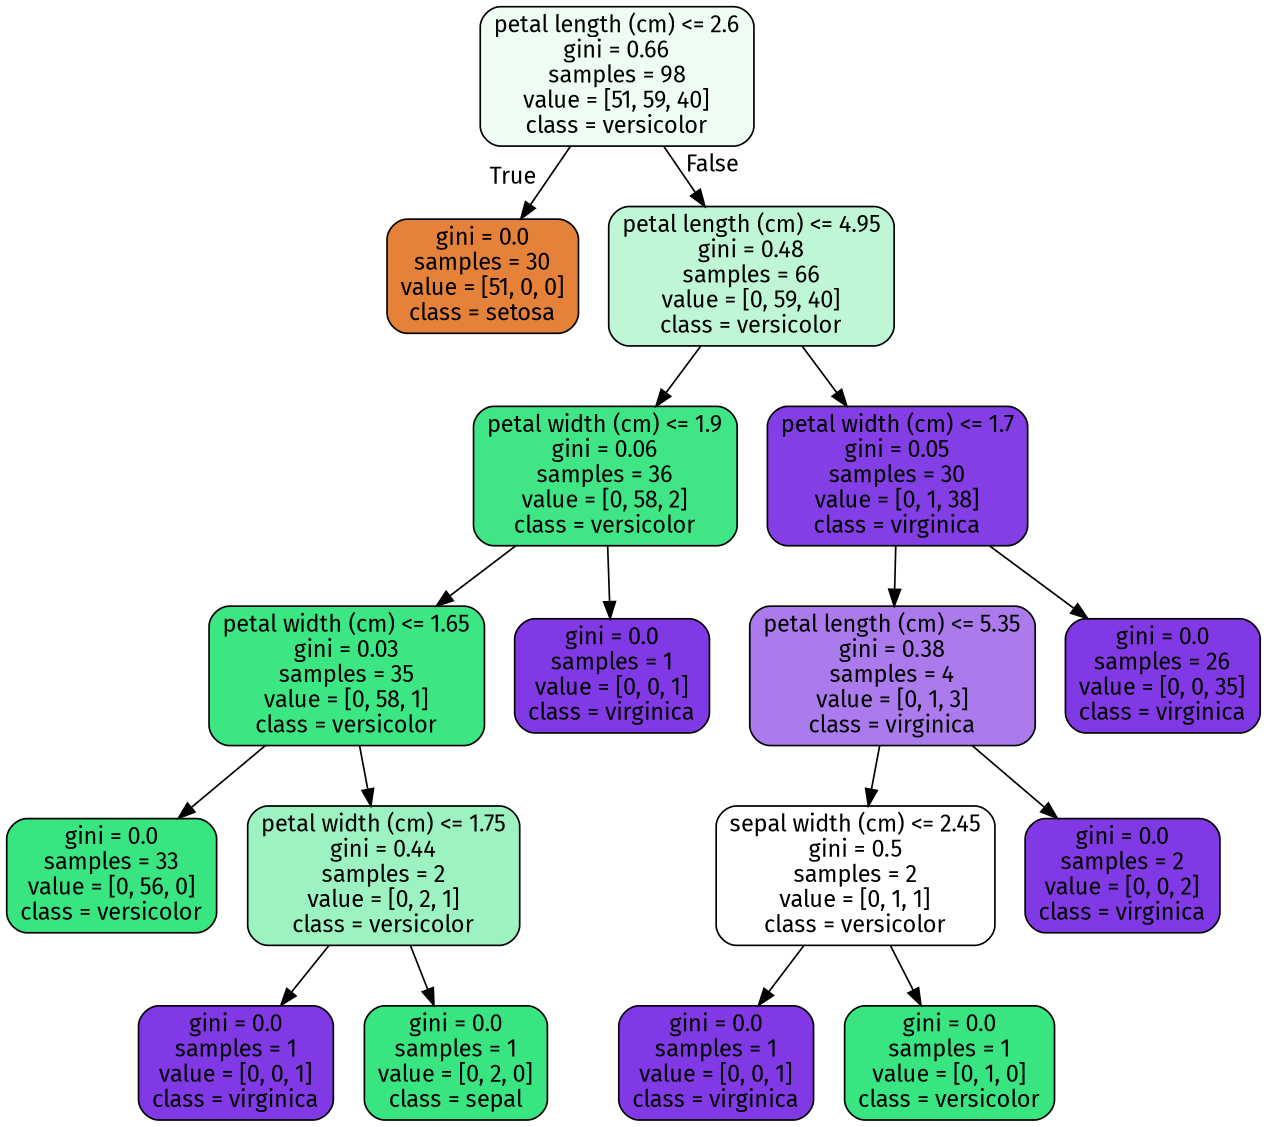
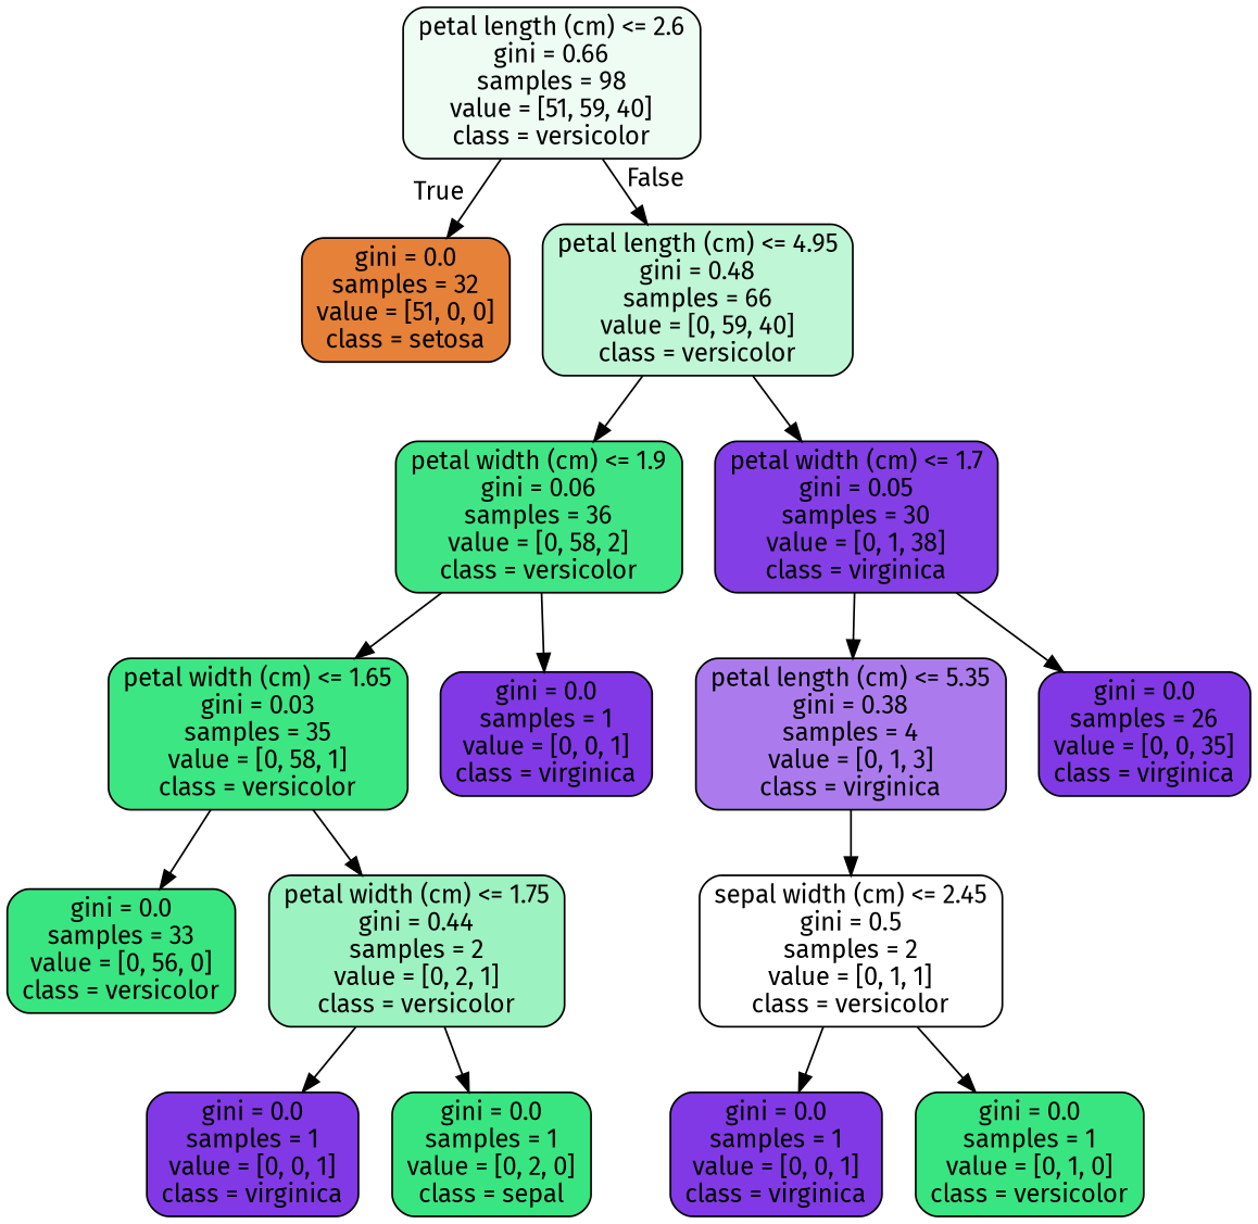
  digraph {
    fontname="Fira Sans"
    node [color=black fillcolor="#8139e5ff" fontname="Fira Sans" shape=box style="filled, rounded"]
    edge [fontname="Fira Sans"]
    n1 [fillcolor="#39e58115" label="petal length (cm) <= 2.6\ngini = 0.66\nsamples = 98\nvalue = [51, 59, 40]\nclass = versicolor"]
-   n2 [fillcolor="#e58139ff" label="gini = 0.0\nsamples = 30\nvalue = [51, 0, 0]\nclass = setosa"]
+   n2 [fillcolor="#e58139ff" label="gini = 0.0\nsamples = 32\nvalue = [51, 0, 0]\nclass = setosa"]
    n3 [fillcolor="#39e58152" label="petal length (cm) <= 4.95\ngini = 0.48\nsamples = 66\nvalue = [0, 59, 40]\nclass = versicolor"]
    n4 [fillcolor="#39e581f6" label="petal width (cm) <= 1.9\ngini = 0.06\nsamples = 36\nvalue = [0, 58, 2]\nclass = versicolor"]
    n5 [fillcolor="#8139e5f8" label="petal width (cm) <= 1.7\ngini = 0.05\nsamples = 30\nvalue = [0, 1, 38]\nclass = virginica"]
    n6 [fillcolor="#39e581fb" label="petal width (cm) <= 1.65\ngini = 0.03\nsamples = 35\nvalue = [0, 58, 1]\nclass = versicolor"]
    n7 [label="gini = 0.0\nsamples = 1\nvalue = [0, 0, 1]\nclass = virginica"]
    n8 [fillcolor="#8139e5aa" label="petal length (cm) <= 5.35\ngini = 0.38\nsamples = 4\nvalue = [0, 1, 3]\nclass = virginica"]
    n9 [label="gini = 0.0\nsamples = 26\nvalue = [0, 0, 35]\nclass = virginica"]
    n10 [fillcolor="#39e581ff" label="gini = 0.0\nsamples = 33\nvalue = [0, 56, 0]\nclass = versicolor"]
    n11 [fillcolor="#39e5817f" label="petal width (cm) <= 1.75\ngini = 0.44\nsamples = 2\nvalue = [0, 2, 1]\nclass = versicolor"]
    n12 [label="gini = 0.0\nsamples = 1\nvalue = [0, 0, 1]\nclass = virginica"]
    n13 [fillcolor="#39e581ff" label="gini = 0.0\nsamples = 1\nvalue = [0, 2, 0]\nclass = sepal"]
    n14 [fillcolor="#39e58100" label="sepal width (cm) <= 2.45\ngini = 0.5\nsamples = 2\nvalue = [0, 1, 1]\nclass = versicolor"]
-   n15 [label="gini = 0.0\nsamples = 2\nvalue = [0, 0, 2]\nclass = virginica"]
    n16 [label="gini = 0.0\nsamples = 1\nvalue = [0, 0, 1]\nclass = virginica"]
    n17 [fillcolor="#39e581ff" label="gini = 0.0\nsamples = 1\nvalue = [0, 1, 0]\nclass = versicolor"]
    n1 -> n2 [headlabel=True labelangle=45 labeldistance=2.5]
    n1 -> n3 [headlabel=False labelangle=-45 labeldistance=2.5]
    n3 -> n4
    n3 -> n5
    n4 -> n6
    n4 -> n7
    n5 -> n8
    n5 -> n9
    n6 -> n10
    n6 -> n11
    n8 -> n14
-   n8 -> n15
    n11 -> n12
    n11 -> n13
    n14 -> n16
    n14 -> n17
  }
